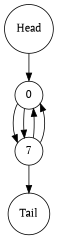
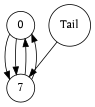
  digraph {
    fontname="PT Serif"
    rankdir=TB
    node [fontname="PT Serif" shape=circle]
    edge [fontname="PT Serif"]
    n1 [label=0]
    n2 [label=7]
-   Head
    Tail
    n1 -> n2
    n1 -> n2
    n2 -> n1
    n2 -> n1
-   Head -> n1
-   n2 -> Tail
+   Tail -> n2
  }
